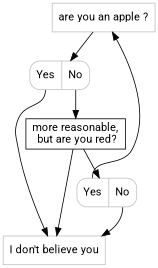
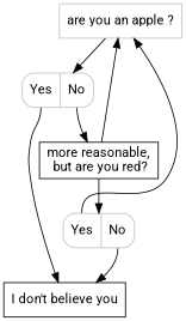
  digraph {
    fontname=Roboto
    node [color=grey fontname=Roboto shape=box]
    edge [fontname=Roboto]
    n1 [label="are you an apple ?"]
    n2 [label="<f0> Yes|<f1> No" shape=Mrecord]
-   n3 [label="I don't believe you"]
+   n3 [label="I don't believe you" color=""]
    n4 [label="more reasonable,\n but are you red?" color=""]
    n5 [label="<f0> Yes|<f1> No" shape=Mrecord]
    n1 -> n2
    n2 -> n3 [tailport=f0]
    n2 -> n4 [tailport=f1]
-   n4 -> n3
+   n4 -> n1
    n4 -> n5
    n5 -> n1 [tailport=f0]
    n5 -> n3 [tailport=f1]
  }
